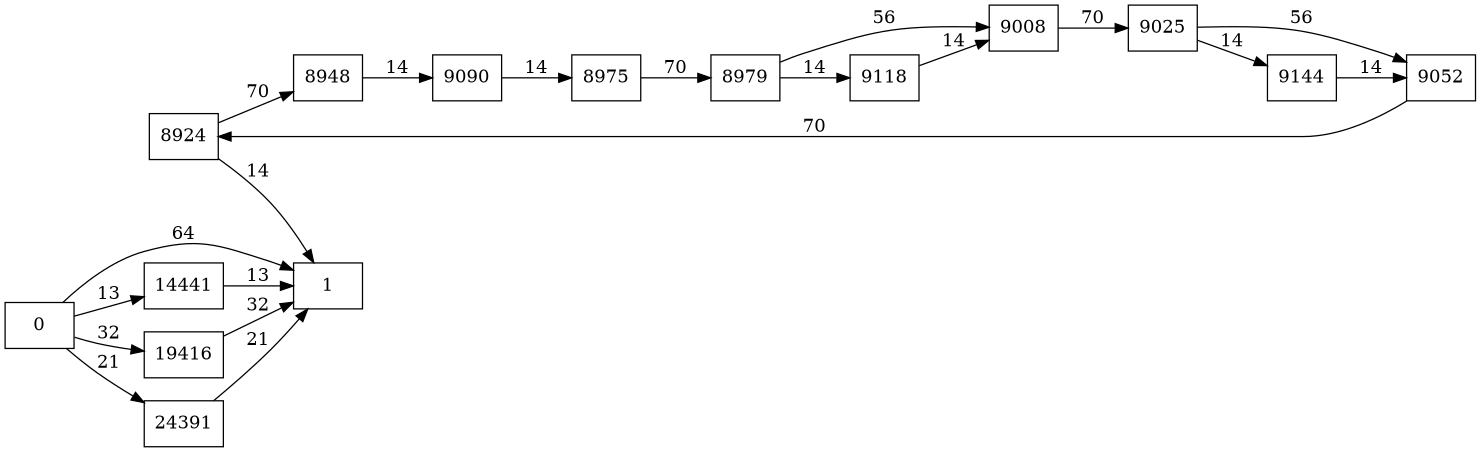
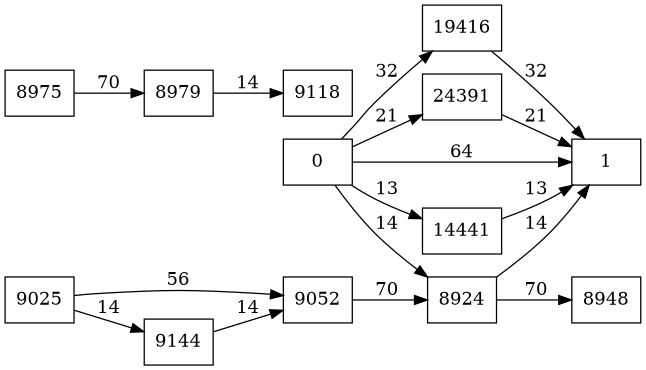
  digraph {
    rankdir=LR
    node [shape=rectangle]
    8924
    8948
    1
-   9090
    8975
    8979
-   9008
    9118
    9025
    9052
    9144
    14441
    19416
    24391
    0
    8924 -> 8948 [label=70]
    8924 -> 1 [label=14]
-   8948 -> 9090 [label=14]
-   9090 -> 8975 [label=14]
    8975 -> 8979 [label=70]
-   8979 -> 9008 [label=56]
    8979 -> 9118 [label=14]
-   9008 -> 9025 [label=70]
-   9118 -> 9008 [label=14]
    9025 -> 9052 [label=56]
    9025 -> 9144 [label=14]
    9052 -> 8924 [label=70]
    9144 -> 9052 [label=14]
    14441 -> 1 [label=13]
    19416 -> 1 [label=32]
    24391 -> 1 [label=21]
+   0 -> 8924 [label=14]
    0 -> 1 [label=64]
    0 -> 14441 [label=13]
    0 -> 19416 [label=32]
    0 -> 24391 [label=21]
  }
